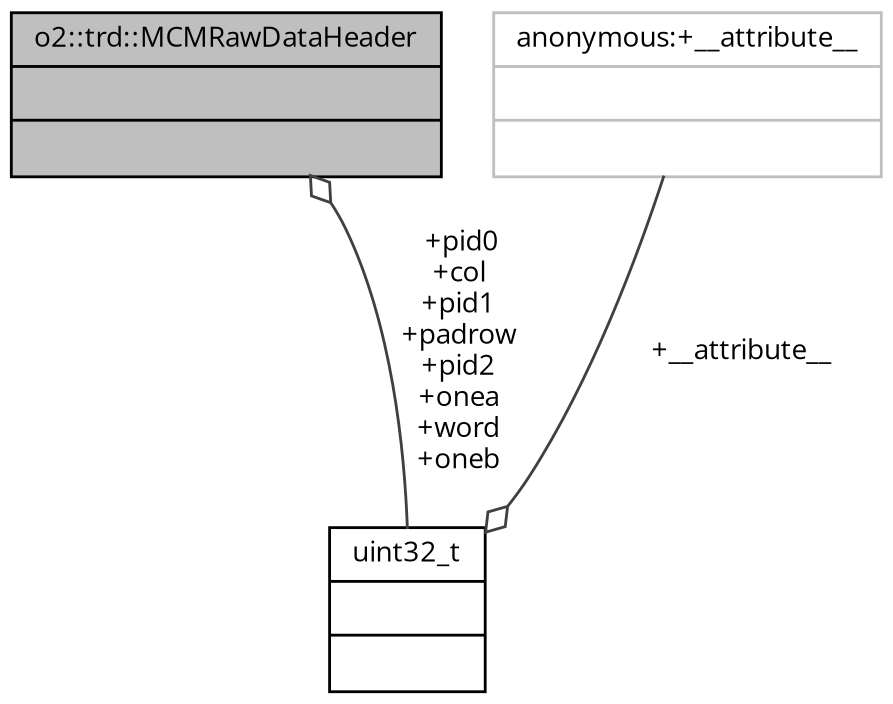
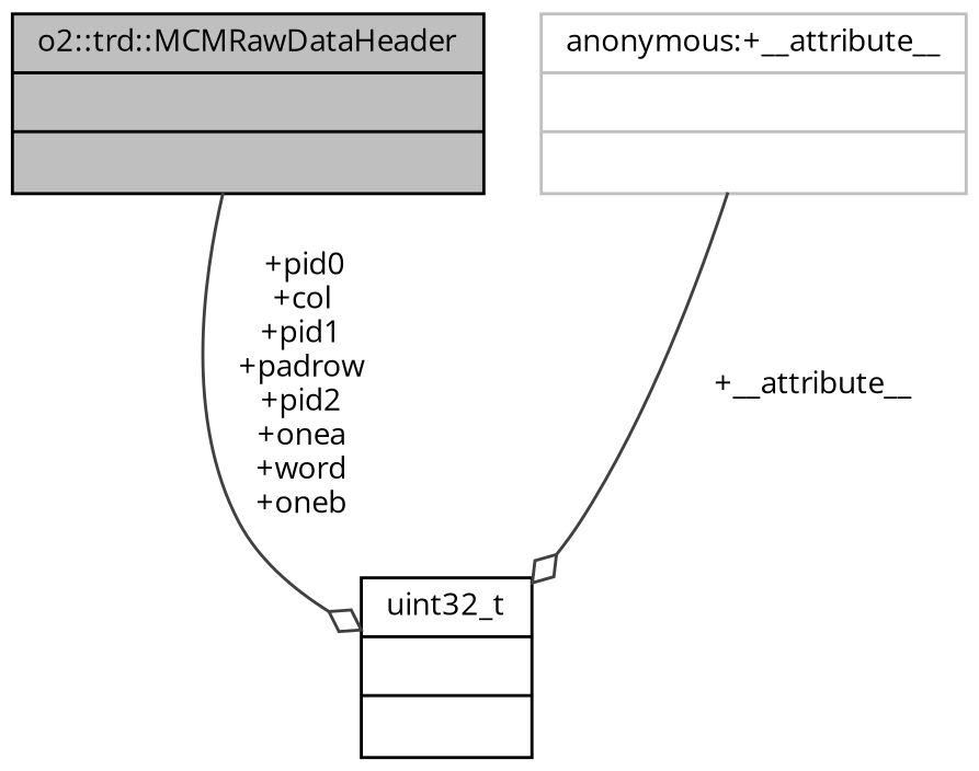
  digraph {
    fontname="Open Sans"
    node [color=black fontname="Open Sans" fontsize=10 shape=record]
    edge [arrowhead=odiamond color=grey25 fontname="Open Sans" fontsize=10 labelfontname=Helvetica labelfontsize=10 style=solid]
    n1 [fillcolor=grey75 fontcolor=black height=0.2 label="{o2::trd::MCMRawDataHeader\n||}" style=filled width=0.4]
    n2 [height=0.2 label="{uint32_t\n||}" width=0.4]
    n3 [color=grey75 height=0.2 label="{anonymous:+__attribute__\n||}" width=0.4]
-   n2 -> n1 [label=" +pid0\n+col\n+pid1\n+padrow\n+pid2\n+onea\n+word\n+oneb"]
+   n1 -> n2 [label=" +pid0\n+col\n+pid1\n+padrow\n+pid2\n+onea\n+word\n+oneb"]
    n3 -> n2 [label=" +__attribute__"]
  }
